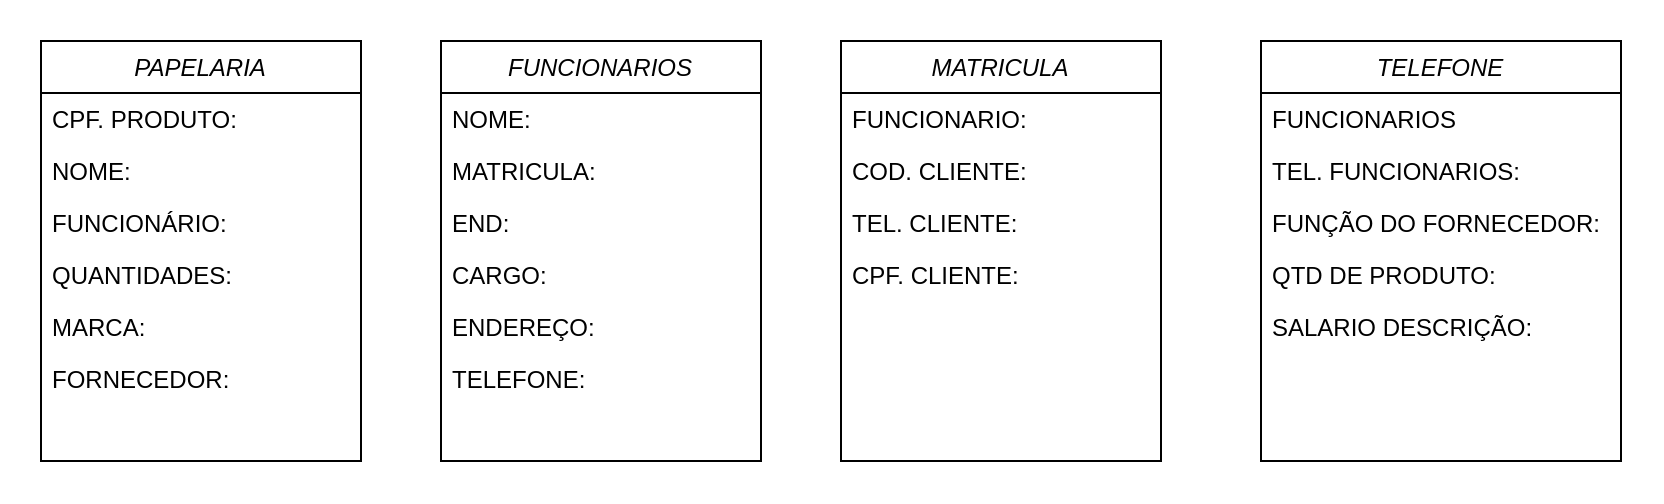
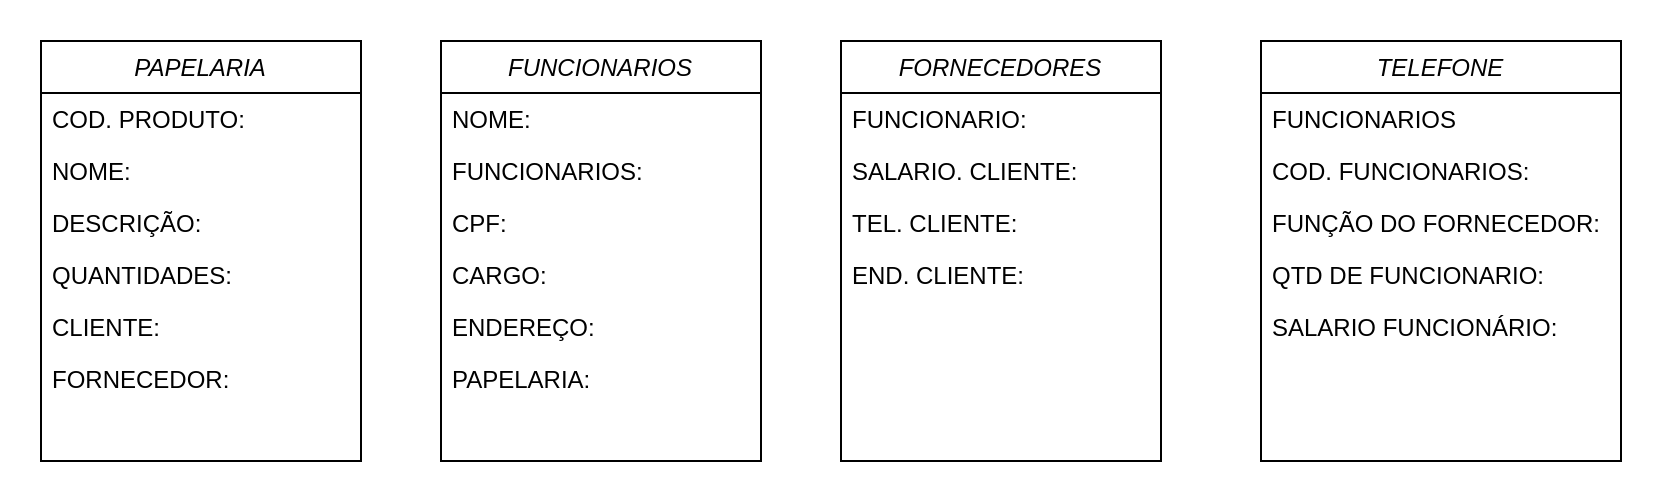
  <mxCell id="0" />
  <mxCell id="1" parent="0" />
  <mxCell id="2" value="PAPELARIA" style="swimlane;fontStyle=2;align=center;verticalAlign=top;childLayout=stackLayout;horizontal=1;startSize=26;horizontalStack=0;resizeParent=1;resizeLast=0;collapsible=1;marginBottom=0;rounded=0;shadow=0;strokeWidth=1;" parent="1" vertex="1"><mxGeometry x="20" y="20" width="160" height="210" as="geometry"><mxRectangle x="230" y="140" width="160" height="26" as="alternateBounds" /></mxGeometry></mxCell>
- <mxCell id="3" value="CPF. PRODUTO: " style="text;align=left;verticalAlign=top;spacingLeft=4;spacingRight=4;overflow=hidden;rotatable=0;points=[[0,0.5],[1,0.5]];portConstraint=eastwest;" parent="2" vertex="1"><mxGeometry y="26" width="160" height="26" as="geometry" /></mxCell>
+ <mxCell id="3" value="COD. PRODUTO: " style="text;align=left;verticalAlign=top;spacingLeft=4;spacingRight=4;overflow=hidden;rotatable=0;points=[[0,0.5],[1,0.5]];portConstraint=eastwest;" parent="2" vertex="1"><mxGeometry y="26" width="160" height="26" as="geometry" /></mxCell>
  <mxCell id="4" value="NOME:" style="text;align=left;verticalAlign=top;spacingLeft=4;spacingRight=4;overflow=hidden;rotatable=0;points=[[0,0.5],[1,0.5]];portConstraint=eastwest;" parent="2" vertex="1"><mxGeometry y="52" width="160" height="26" as="geometry" /></mxCell>
- <mxCell id="5" value="FUNCIONÁRIO: " style="text;align=left;verticalAlign=top;spacingLeft=4;spacingRight=4;overflow=hidden;rotatable=0;points=[[0,0.5],[1,0.5]];portConstraint=eastwest;rounded=0;shadow=0;html=0;" parent="2" vertex="1"><mxGeometry y="78" width="160" height="26" as="geometry" /></mxCell>
+ <mxCell id="5" value="DESCRIÇÃO: " style="text;align=left;verticalAlign=top;spacingLeft=4;spacingRight=4;overflow=hidden;rotatable=0;points=[[0,0.5],[1,0.5]];portConstraint=eastwest;rounded=0;shadow=0;html=0;" parent="2" vertex="1"><mxGeometry y="78" width="160" height="26" as="geometry" /></mxCell>
  <mxCell id="6" value="QUANTIDADES:" style="text;align=left;verticalAlign=top;spacingLeft=4;spacingRight=4;overflow=hidden;rotatable=0;points=[[0,0.5],[1,0.5]];portConstraint=eastwest;rounded=0;shadow=0;html=0;" parent="2" vertex="1"><mxGeometry y="104" width="160" height="26" as="geometry" /></mxCell>
- <mxCell id="7" value="MARCA: &#10;&#10;&#10;&#10;&#10;&#10;" style="text;align=left;verticalAlign=top;spacingLeft=4;spacingRight=4;overflow=hidden;rotatable=0;points=[[0,0.5],[1,0.5]];portConstraint=eastwest;" parent="2" vertex="1"><mxGeometry y="130" width="160" height="26" as="geometry" /></mxCell>
+ <mxCell id="7" value="CLIENTE: &#10;&#10;&#10;&#10;&#10;&#10;" style="text;align=left;verticalAlign=top;spacingLeft=4;spacingRight=4;overflow=hidden;rotatable=0;points=[[0,0.5],[1,0.5]];portConstraint=eastwest;" parent="2" vertex="1"><mxGeometry y="130" width="160" height="26" as="geometry" /></mxCell>
  <mxCell id="8" value="FORNECEDOR: &#10;&#10;&#10;&#10;&#10;&#10;" style="text;align=left;verticalAlign=top;spacingLeft=4;spacingRight=4;overflow=hidden;rotatable=0;points=[[0,0.5],[1,0.5]];portConstraint=eastwest;" parent="2" vertex="1"><mxGeometry y="156" width="160" height="26" as="geometry" /></mxCell>
  <mxCell id="9" value="FUNCIONARIOS" style="swimlane;fontStyle=2;align=center;verticalAlign=top;childLayout=stackLayout;horizontal=1;startSize=26;horizontalStack=0;resizeParent=1;resizeLast=0;collapsible=1;marginBottom=0;rounded=0;shadow=0;strokeWidth=1;" parent="1" vertex="1"><mxGeometry x="220" y="20" width="160" height="210" as="geometry"><mxRectangle x="230" y="140" width="160" height="26" as="alternateBounds" /></mxGeometry></mxCell>
  <mxCell id="10" value="NOME:" style="text;align=left;verticalAlign=top;spacingLeft=4;spacingRight=4;overflow=hidden;rotatable=0;points=[[0,0.5],[1,0.5]];portConstraint=eastwest;" parent="9" vertex="1"><mxGeometry y="26" width="160" height="26" as="geometry" /></mxCell>
- <mxCell id="11" value="MATRICULA:" style="text;align=left;verticalAlign=top;spacingLeft=4;spacingRight=4;overflow=hidden;rotatable=0;points=[[0,0.5],[1,0.5]];portConstraint=eastwest;rounded=0;shadow=0;html=0;" parent="9" vertex="1"><mxGeometry y="52" width="160" height="26" as="geometry" /></mxCell>
- <mxCell id="12" value="END:" style="text;align=left;verticalAlign=top;spacingLeft=4;spacingRight=4;overflow=hidden;rotatable=0;points=[[0,0.5],[1,0.5]];portConstraint=eastwest;rounded=0;shadow=0;html=0;" parent="9" vertex="1"><mxGeometry y="78" width="160" height="26" as="geometry" /></mxCell>
+ <mxCell id="11" value="FUNCIONARIOS:" style="text;align=left;verticalAlign=top;spacingLeft=4;spacingRight=4;overflow=hidden;rotatable=0;points=[[0,0.5],[1,0.5]];portConstraint=eastwest;rounded=0;shadow=0;html=0;" parent="9" vertex="1"><mxGeometry y="52" width="160" height="26" as="geometry" /></mxCell>
+ <mxCell id="12" value="CPF:" style="text;align=left;verticalAlign=top;spacingLeft=4;spacingRight=4;overflow=hidden;rotatable=0;points=[[0,0.5],[1,0.5]];portConstraint=eastwest;rounded=0;shadow=0;html=0;" parent="9" vertex="1"><mxGeometry y="78" width="160" height="26" as="geometry" /></mxCell>
  <mxCell id="13" value="CARGO:" style="text;align=left;verticalAlign=top;spacingLeft=4;spacingRight=4;overflow=hidden;rotatable=0;points=[[0,0.5],[1,0.5]];portConstraint=eastwest;" parent="9" vertex="1"><mxGeometry y="104" width="160" height="26" as="geometry" /></mxCell>
  <mxCell id="14" value="ENDEREÇO:" style="text;align=left;verticalAlign=top;spacingLeft=4;spacingRight=4;overflow=hidden;rotatable=0;points=[[0,0.5],[1,0.5]];portConstraint=eastwest;" parent="9" vertex="1"><mxGeometry y="130" width="160" height="26" as="geometry" /></mxCell>
- <mxCell id="15" value="TELEFONE:" style="text;align=left;verticalAlign=top;spacingLeft=4;spacingRight=4;overflow=hidden;rotatable=0;points=[[0,0.5],[1,0.5]];portConstraint=eastwest;shadow=1;" parent="9" vertex="1"><mxGeometry y="156" width="160" height="26" as="geometry" /></mxCell>
- <mxCell id="16" value="MATRICULA" style="swimlane;fontStyle=2;align=center;verticalAlign=top;childLayout=stackLayout;horizontal=1;startSize=26;horizontalStack=0;resizeParent=1;resizeLast=0;collapsible=1;marginBottom=0;rounded=0;shadow=0;strokeWidth=1;" parent="1" vertex="1"><mxGeometry x="420" y="20" width="160" height="210" as="geometry"><mxRectangle x="230" y="140" width="160" height="26" as="alternateBounds" /></mxGeometry></mxCell>
+ <mxCell id="15" value="PAPELARIA:" style="text;align=left;verticalAlign=top;spacingLeft=4;spacingRight=4;overflow=hidden;rotatable=0;points=[[0,0.5],[1,0.5]];portConstraint=eastwest;shadow=1;" parent="9" vertex="1"><mxGeometry y="156" width="160" height="26" as="geometry" /></mxCell>
+ <mxCell id="16" value="FORNECEDORES" style="swimlane;fontStyle=2;align=center;verticalAlign=top;childLayout=stackLayout;horizontal=1;startSize=26;horizontalStack=0;resizeParent=1;resizeLast=0;collapsible=1;marginBottom=0;rounded=0;shadow=0;strokeWidth=1;" parent="1" vertex="1"><mxGeometry x="420" y="20" width="160" height="210" as="geometry"><mxRectangle x="230" y="140" width="160" height="26" as="alternateBounds" /></mxGeometry></mxCell>
  <mxCell id="17" value="FUNCIONARIO:" style="text;align=left;verticalAlign=top;spacingLeft=4;spacingRight=4;overflow=hidden;rotatable=0;points=[[0,0.5],[1,0.5]];portConstraint=eastwest;" parent="16" vertex="1"><mxGeometry y="26" width="160" height="26" as="geometry" /></mxCell>
- <mxCell id="18" value="COD. CLIENTE:" style="text;align=left;verticalAlign=top;spacingLeft=4;spacingRight=4;overflow=hidden;rotatable=0;points=[[0,0.5],[1,0.5]];portConstraint=eastwest;rounded=0;shadow=0;html=0;" parent="16" vertex="1"><mxGeometry y="52" width="160" height="26" as="geometry" /></mxCell>
+ <mxCell id="18" value="SALARIO. CLIENTE:" style="text;align=left;verticalAlign=top;spacingLeft=4;spacingRight=4;overflow=hidden;rotatable=0;points=[[0,0.5],[1,0.5]];portConstraint=eastwest;rounded=0;shadow=0;html=0;" parent="16" vertex="1"><mxGeometry y="52" width="160" height="26" as="geometry" /></mxCell>
  <mxCell id="19" value="TEL. CLIENTE:" style="text;align=left;verticalAlign=top;spacingLeft=4;spacingRight=4;overflow=hidden;rotatable=0;points=[[0,0.5],[1,0.5]];portConstraint=eastwest;rounded=0;shadow=0;html=0;" parent="16" vertex="1"><mxGeometry y="78" width="160" height="26" as="geometry" /></mxCell>
- <mxCell id="20" value="CPF. CLIENTE:" style="text;align=left;verticalAlign=top;spacingLeft=4;spacingRight=4;overflow=hidden;rotatable=0;points=[[0,0.5],[1,0.5]];portConstraint=eastwest;" parent="16" vertex="1"><mxGeometry y="104" width="160" height="26" as="geometry" /></mxCell>
+ <mxCell id="20" value="END. CLIENTE:" style="text;align=left;verticalAlign=top;spacingLeft=4;spacingRight=4;overflow=hidden;rotatable=0;points=[[0,0.5],[1,0.5]];portConstraint=eastwest;" parent="16" vertex="1"><mxGeometry y="104" width="160" height="26" as="geometry" /></mxCell>
  <mxCell id="21" value="TELEFONE" style="swimlane;fontStyle=2;align=center;verticalAlign=top;childLayout=stackLayout;horizontal=1;startSize=26;horizontalStack=0;resizeParent=1;resizeLast=0;collapsible=1;marginBottom=0;rounded=0;shadow=0;strokeWidth=1;" parent="1" vertex="1"><mxGeometry x="630" y="20" width="180" height="210" as="geometry"><mxRectangle x="230" y="140" width="160" height="26" as="alternateBounds" /></mxGeometry></mxCell>
  <mxCell id="22" value="FUNCIONARIOS" style="text;align=left;verticalAlign=top;spacingLeft=4;spacingRight=4;overflow=hidden;rotatable=0;points=[[0,0.5],[1,0.5]];portConstraint=eastwest;" parent="21" vertex="1"><mxGeometry y="26" width="180" height="26" as="geometry" /></mxCell>
- <mxCell id="23" value="TEL. FUNCIONARIOS:" style="text;align=left;verticalAlign=top;spacingLeft=4;spacingRight=4;overflow=hidden;rotatable=0;points=[[0,0.5],[1,0.5]];portConstraint=eastwest;rounded=0;shadow=0;html=0;" parent="21" vertex="1"><mxGeometry y="52" width="180" height="26" as="geometry" /></mxCell>
+ <mxCell id="23" value="COD. FUNCIONARIOS:" style="text;align=left;verticalAlign=top;spacingLeft=4;spacingRight=4;overflow=hidden;rotatable=0;points=[[0,0.5],[1,0.5]];portConstraint=eastwest;rounded=0;shadow=0;html=0;" parent="21" vertex="1"><mxGeometry y="52" width="180" height="26" as="geometry" /></mxCell>
  <mxCell id="24" value="FUNÇÃO DO FORNECEDOR:" style="text;align=left;verticalAlign=top;spacingLeft=4;spacingRight=4;overflow=hidden;rotatable=0;points=[[0,0.5],[1,0.5]];portConstraint=eastwest;rounded=0;shadow=0;html=0;" parent="21" vertex="1"><mxGeometry y="78" width="180" height="26" as="geometry" /></mxCell>
- <mxCell id="25" value="QTD DE PRODUTO:" style="text;align=left;verticalAlign=top;spacingLeft=4;spacingRight=4;overflow=hidden;rotatable=0;points=[[0,0.5],[1,0.5]];portConstraint=eastwest;" parent="21" vertex="1"><mxGeometry y="104" width="180" height="26" as="geometry" /></mxCell>
- <mxCell id="26" value="SALARIO DESCRIÇÃO:" style="text;align=left;verticalAlign=top;spacingLeft=4;spacingRight=4;overflow=hidden;rotatable=0;points=[[0,0.5],[1,0.5]];portConstraint=eastwest;" vertex="1" parent="21"><mxGeometry y="130" width="180" height="26" as="geometry" /></mxCell>
+ <mxCell id="25" value="QTD DE FUNCIONARIO:" style="text;align=left;verticalAlign=top;spacingLeft=4;spacingRight=4;overflow=hidden;rotatable=0;points=[[0,0.5],[1,0.5]];portConstraint=eastwest;" parent="21" vertex="1"><mxGeometry y="104" width="180" height="26" as="geometry" /></mxCell>
+ <mxCell id="26" value="SALARIO FUNCIONÁRIO:" style="text;align=left;verticalAlign=top;spacingLeft=4;spacingRight=4;overflow=hidden;rotatable=0;points=[[0,0.5],[1,0.5]];portConstraint=eastwest;" vertex="1" parent="21"><mxGeometry y="130" width="180" height="26" as="geometry" /></mxCell>
